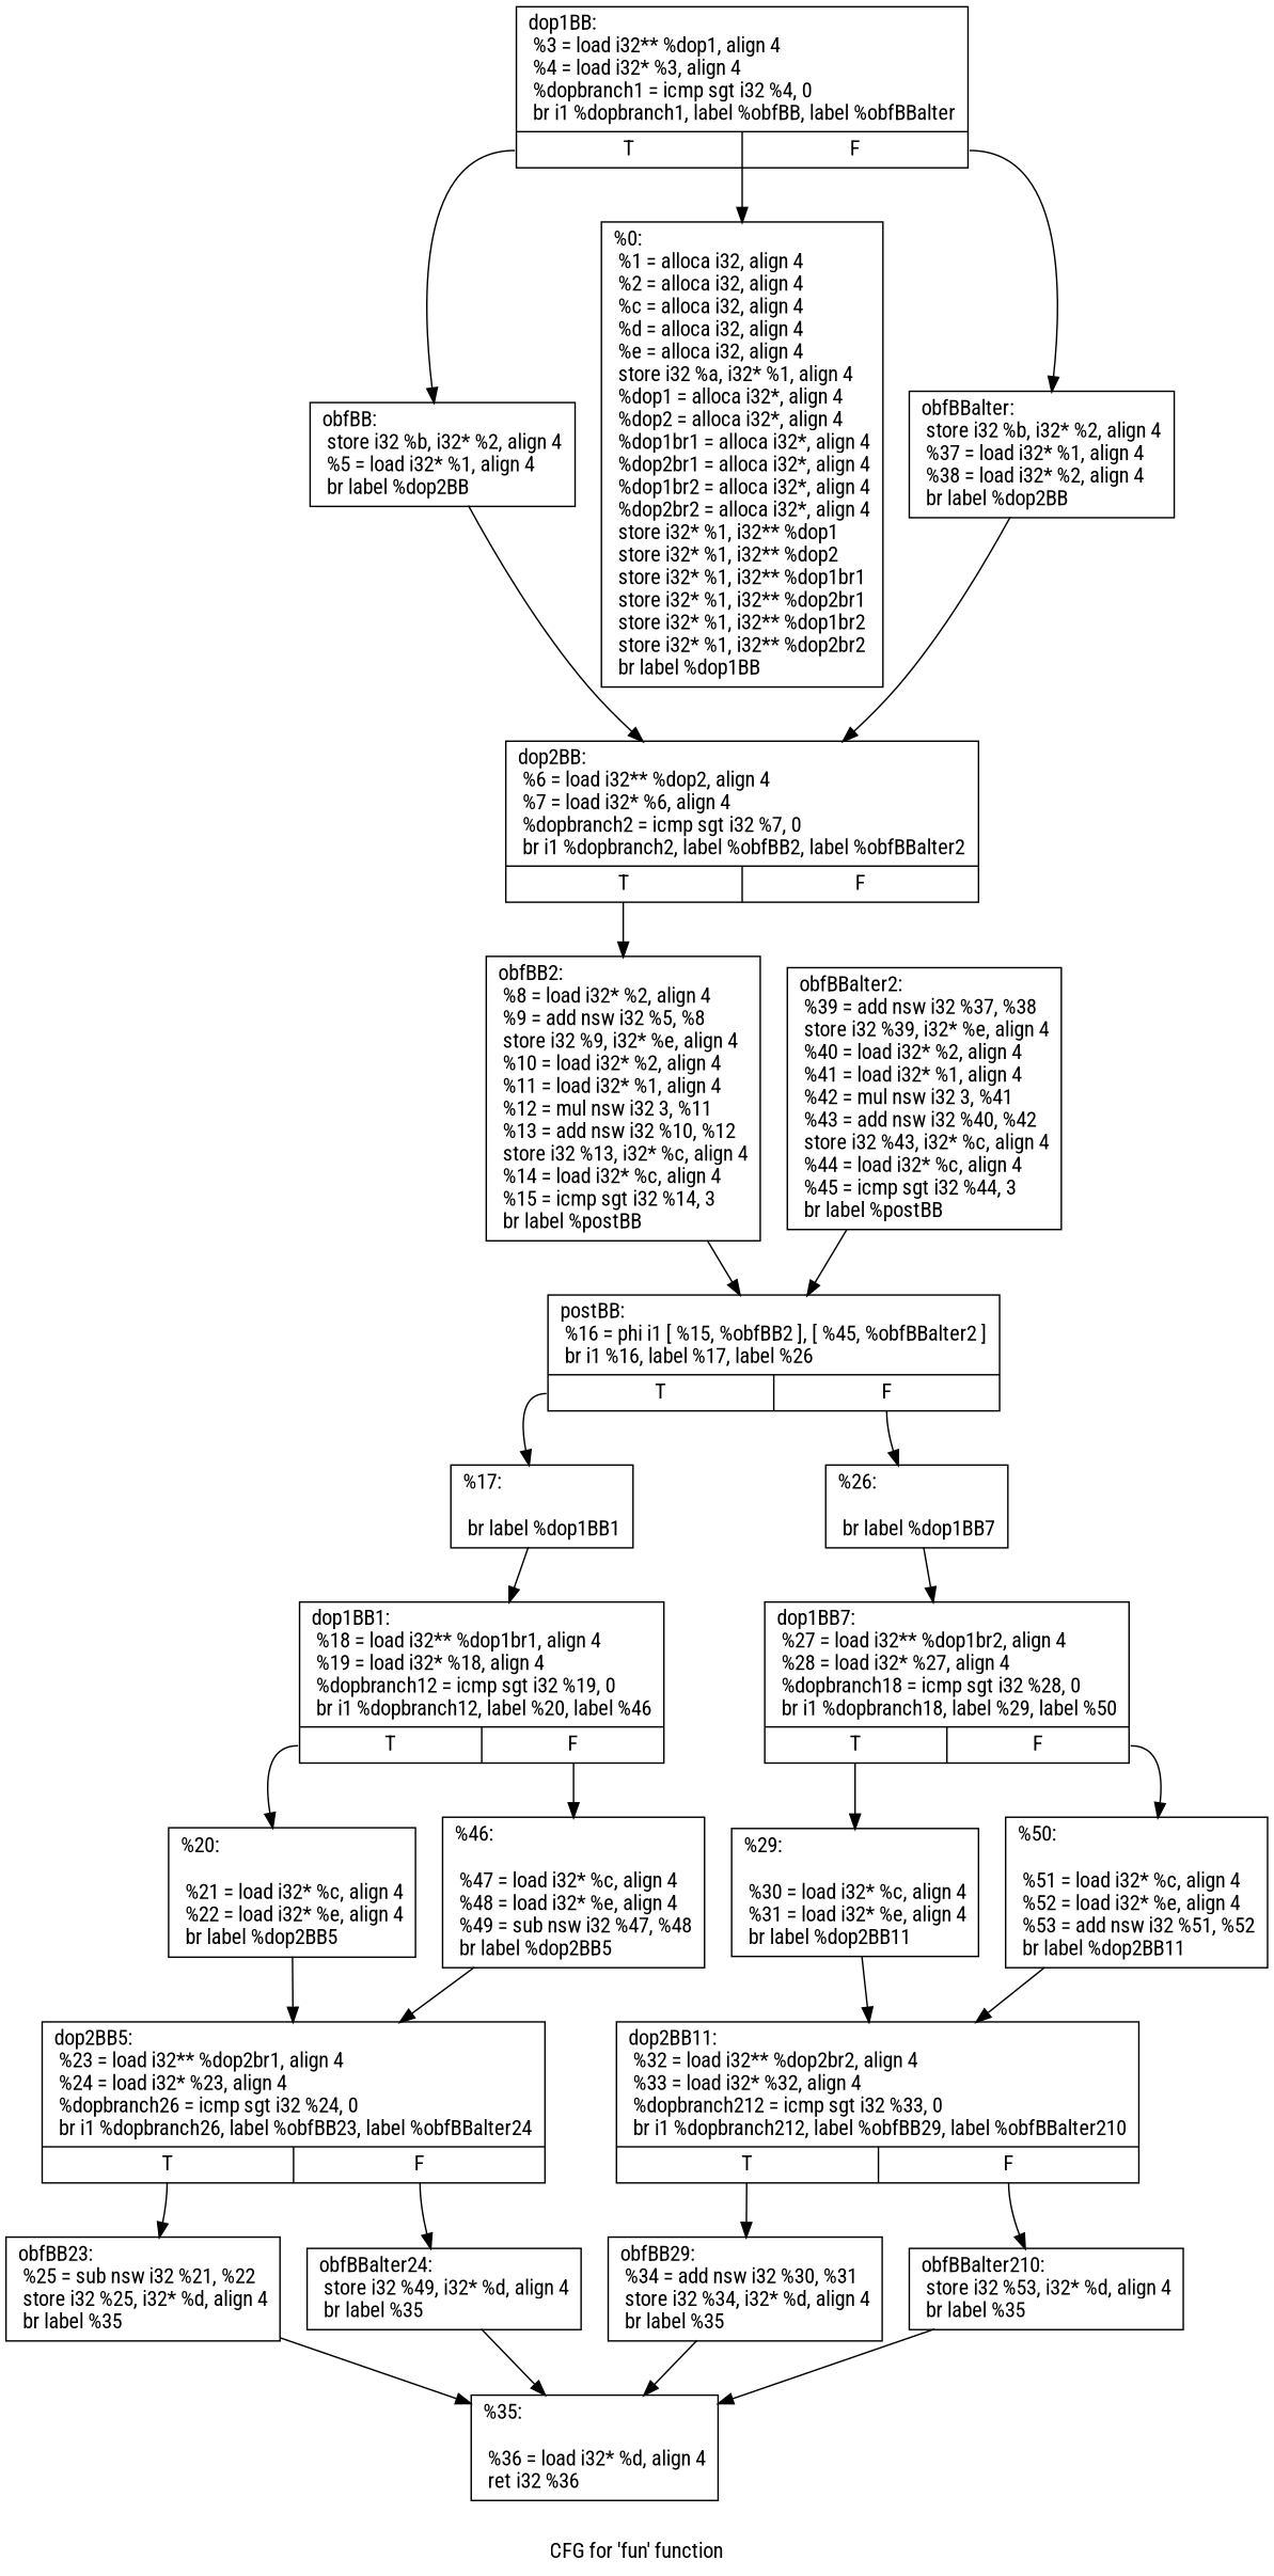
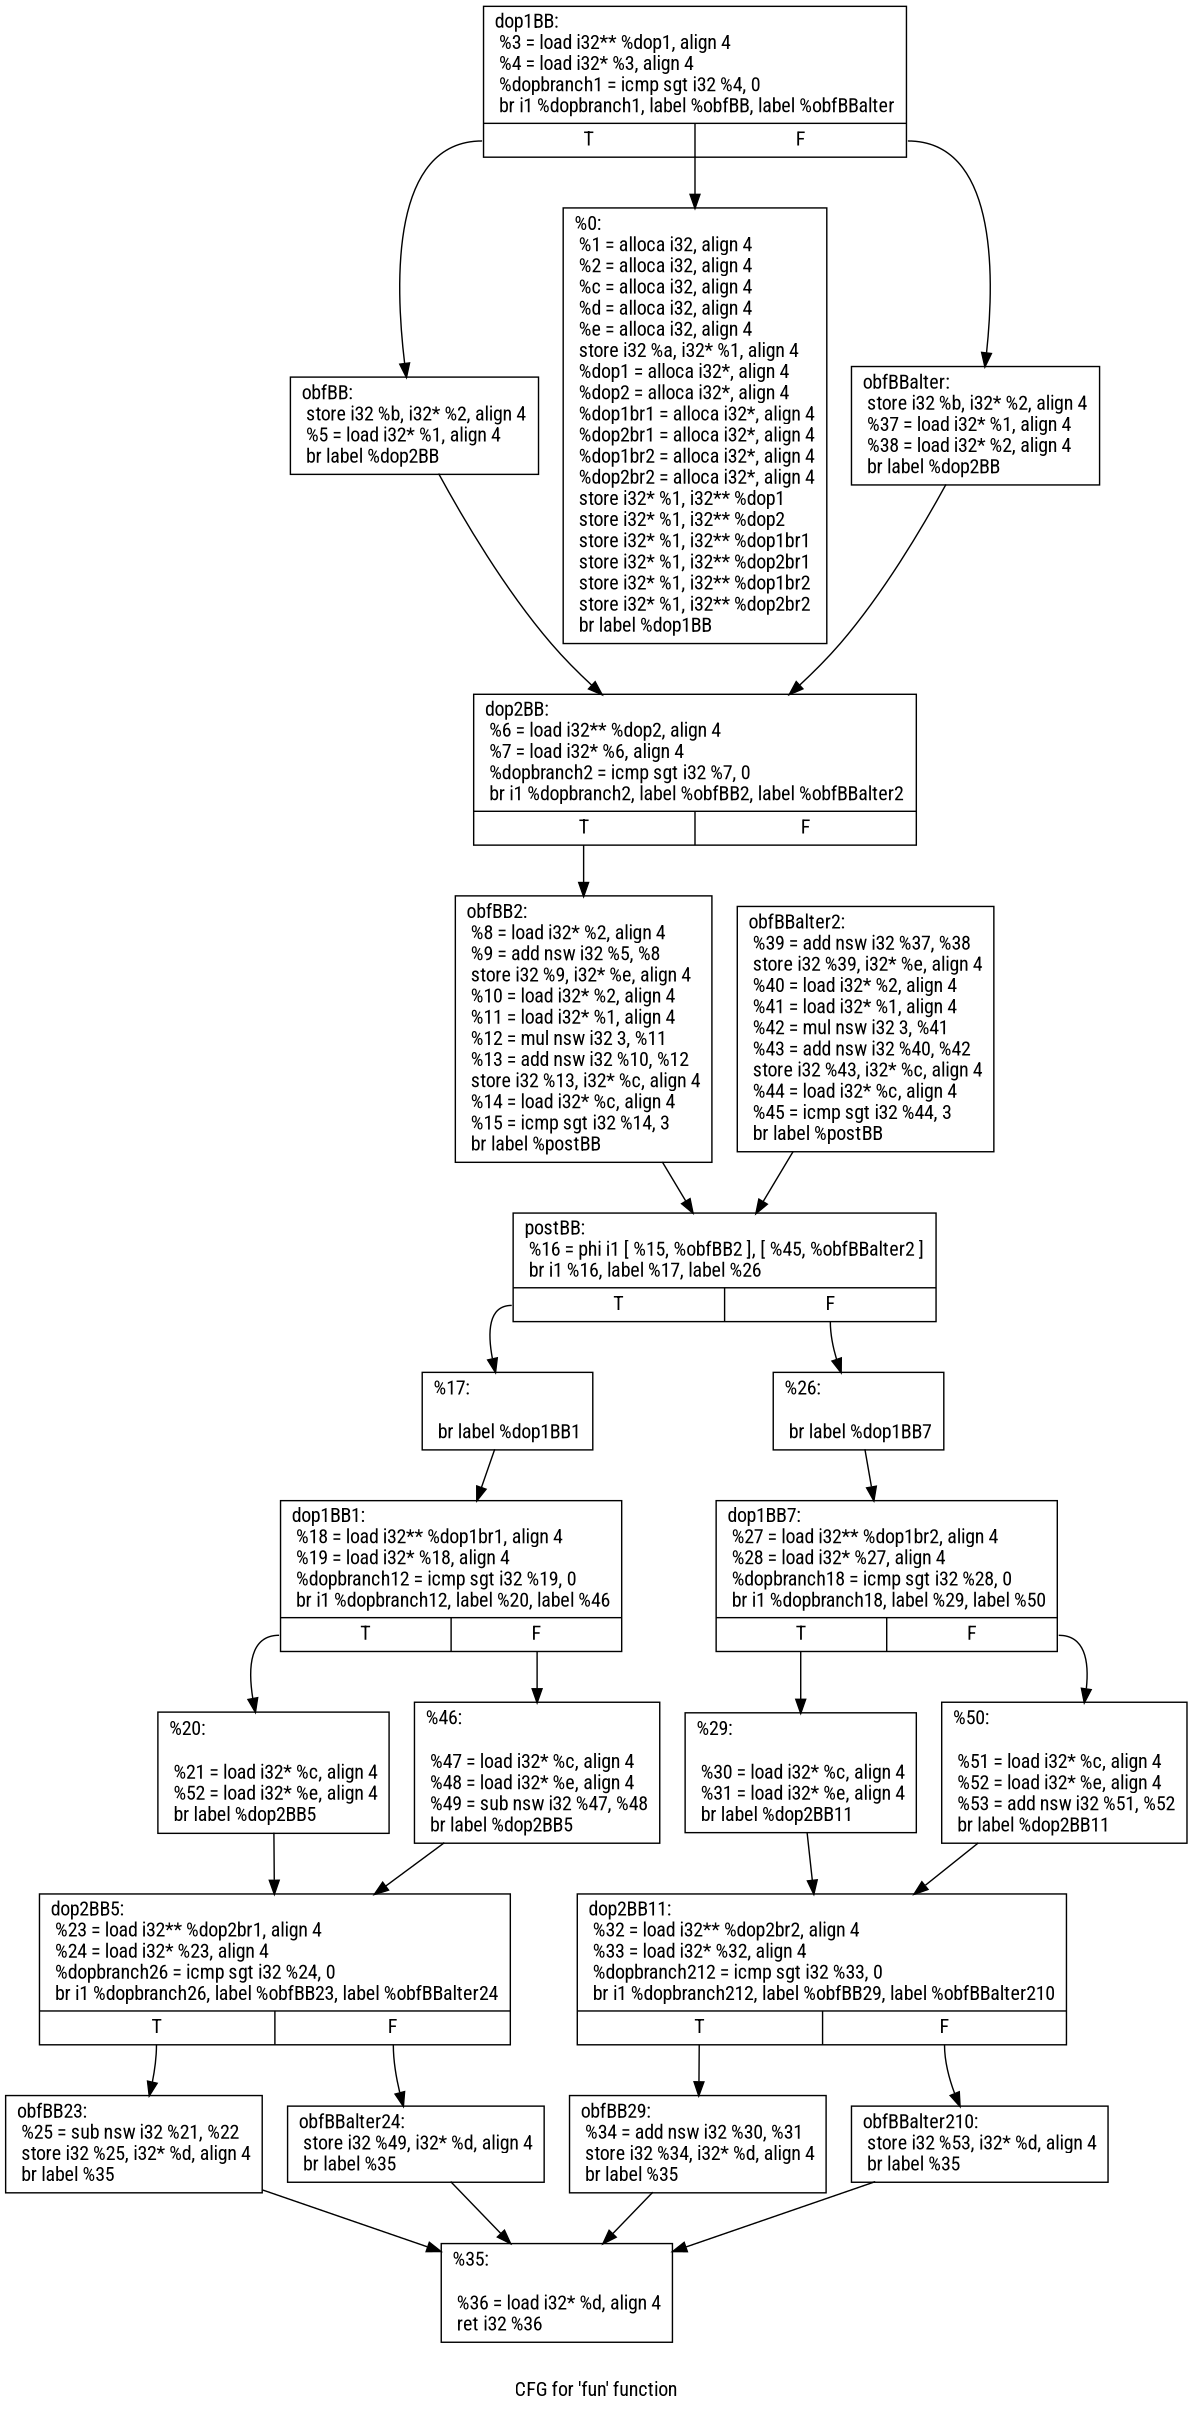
  digraph {
    fontname="Roboto Condensed"
    label="CFG for 'fun' function"
    node [fontname="Roboto Condensed" shape=record]
    edge [fontname="Roboto Condensed"]
    n1 [label="{%0:\l  %1 = alloca i32, align 4\l  %2 = alloca i32, align 4\l  %c = alloca i32, align 4\l  %d = alloca i32, align 4\l  %e = alloca i32, align 4\l  store i32 %a, i32* %1, align 4\l  %dop1 = alloca i32*, align 4\l  %dop2 = alloca i32*, align 4\l  %dop1br1 = alloca i32*, align 4\l  %dop2br1 = alloca i32*, align 4\l  %dop1br2 = alloca i32*, align 4\l  %dop2br2 = alloca i32*, align 4\l  store i32* %1, i32** %dop1\l  store i32* %1, i32** %dop2\l  store i32* %1, i32** %dop1br1\l  store i32* %1, i32** %dop2br1\l  store i32* %1, i32** %dop1br2\l  store i32* %1, i32** %dop2br2\l  br label %dop1BB\l}"]
    n2 [label="{dop1BB:                                           \l  %3 = load i32** %dop1, align 4\l  %4 = load i32* %3, align 4\l  %dopbranch1 = icmp sgt i32 %4, 0\l  br i1 %dopbranch1, label %obfBB, label %obfBBalter\l|{<s0>T|<s1>F}}"]
    n3 [label="{obfBB:                                            \l  store i32 %b, i32* %2, align 4\l  %5 = load i32* %1, align 4\l  br label %dop2BB\l}"]
    n4 [label="{obfBBalter:                                       \l  store i32 %b, i32* %2, align 4\l  %37 = load i32* %1, align 4\l  %38 = load i32* %2, align 4\l  br label %dop2BB\l}"]
    n5 [label="{dop2BB:                                           \l  %6 = load i32** %dop2, align 4\l  %7 = load i32* %6, align 4\l  %dopbranch2 = icmp sgt i32 %7, 0\l  br i1 %dopbranch2, label %obfBB2, label %obfBBalter2\l|{<s0>T|<s1>F}}"]
    n6 [label="{obfBB2:                                           \l  %8 = load i32* %2, align 4\l  %9 = add nsw i32 %5, %8\l  store i32 %9, i32* %e, align 4\l  %10 = load i32* %2, align 4\l  %11 = load i32* %1, align 4\l  %12 = mul nsw i32 3, %11\l  %13 = add nsw i32 %10, %12\l  store i32 %13, i32* %c, align 4\l  %14 = load i32* %c, align 4\l  %15 = icmp sgt i32 %14, 3\l  br label %postBB\l}"]
    n7 [label="{postBB:                                           \l  %16 = phi i1 [ %15, %obfBB2 ], [ %45, %obfBBalter2 ]\l  br i1 %16, label %17, label %26\l|{<s0>T|<s1>F}}"]
    n8 [label="{obfBBalter2:                                      \l  %39 = add nsw i32 %37, %38\l  store i32 %39, i32* %e, align 4\l  %40 = load i32* %2, align 4\l  %41 = load i32* %1, align 4\l  %42 = mul nsw i32 3, %41\l  %43 = add nsw i32 %40, %42\l  store i32 %43, i32* %c, align 4\l  %44 = load i32* %c, align 4\l  %45 = icmp sgt i32 %44, 3\l  br label %postBB\l}"]
    n9 [label="{%17:\l\l  br label %dop1BB1\l}"]
    n10 [label="{%26:\l\l  br label %dop1BB7\l}"]
    n11 [label="{dop1BB1:                                          \l  %18 = load i32** %dop1br1, align 4\l  %19 = load i32* %18, align 4\l  %dopbranch12 = icmp sgt i32 %19, 0\l  br i1 %dopbranch12, label %20, label %46\l|{<s0>T|<s1>F}}"]
    n12 [label="{dop1BB7:                                          \l  %27 = load i32** %dop1br2, align 4\l  %28 = load i32* %27, align 4\l  %dopbranch18 = icmp sgt i32 %28, 0\l  br i1 %dopbranch18, label %29, label %50\l|{<s0>T|<s1>F}}"]
-   n13 [label="{%20:\l\l  %21 = load i32* %c, align 4\l  %22 = load i32* %e, align 4\l  br label %dop2BB5\l}"]
+   n13 [label="{%20:\l\l  %21 = load i32* %c, align 4\l  %52 = load i32* %e, align 4\l  br label %dop2BB5\l}"]
    n14 [label="{%46:\l\l  %47 = load i32* %c, align 4\l  %48 = load i32* %e, align 4\l  %49 = sub nsw i32 %47, %48\l  br label %dop2BB5\l}"]
    n15 [label="{%29:\l\l  %30 = load i32* %c, align 4\l  %31 = load i32* %e, align 4\l  br label %dop2BB11\l}"]
    n16 [label="{%50:\l\l  %51 = load i32* %c, align 4\l  %52 = load i32* %e, align 4\l  %53 = add nsw i32 %51, %52\l  br label %dop2BB11\l}"]
    n17 [label="{dop2BB5:                                          \l  %23 = load i32** %dop2br1, align 4\l  %24 = load i32* %23, align 4\l  %dopbranch26 = icmp sgt i32 %24, 0\l  br i1 %dopbranch26, label %obfBB23, label %obfBBalter24\l|{<s0>T|<s1>F}}"]
    n18 [label="{obfBB23:                                          \l  %25 = sub nsw i32 %21, %22\l  store i32 %25, i32* %d, align 4\l  br label %35\l}"]
    n19 [label="{obfBBalter24:                                     \l  store i32 %49, i32* %d, align 4\l  br label %35\l}"]
    n20 [label="{%35:\l\l  %36 = load i32* %d, align 4\l  ret i32 %36\l}"]
    n21 [label="{dop2BB11:                                         \l  %32 = load i32** %dop2br2, align 4\l  %33 = load i32* %32, align 4\l  %dopbranch212 = icmp sgt i32 %33, 0\l  br i1 %dopbranch212, label %obfBB29, label %obfBBalter210\l|{<s0>T|<s1>F}}"]
    n22 [label="{obfBB29:                                          \l  %34 = add nsw i32 %30, %31\l  store i32 %34, i32* %d, align 4\l  br label %35\l}"]
    n23 [label="{obfBBalter210:                                    \l  store i32 %53, i32* %d, align 4\l  br label %35\l}"]
    n2 -> n1
    n2 -> n3 [tailport=s0]
    n2 -> n4 [tailport=s1]
    n3 -> n5
    n4 -> n5
    n5 -> n6 [tailport=s0]
    n6 -> n7
    n7 -> n9 [tailport=s0]
    n7 -> n10 [tailport=s1]
    n8 -> n7
    n9 -> n11
    n10 -> n12
    n11 -> n13 [tailport=s0]
    n11 -> n14 [tailport=s1]
    n12 -> n15 [tailport=s0]
    n12 -> n16 [tailport=s1]
    n13 -> n17
    n14 -> n17
    n15 -> n21
    n16 -> n21
    n17 -> n18 [tailport=s0]
    n17 -> n19 [tailport=s1]
    n18 -> n20
    n19 -> n20
    n21 -> n22 [tailport=s0]
    n21 -> n23 [tailport=s1]
    n22 -> n20
    n23 -> n20
  }
